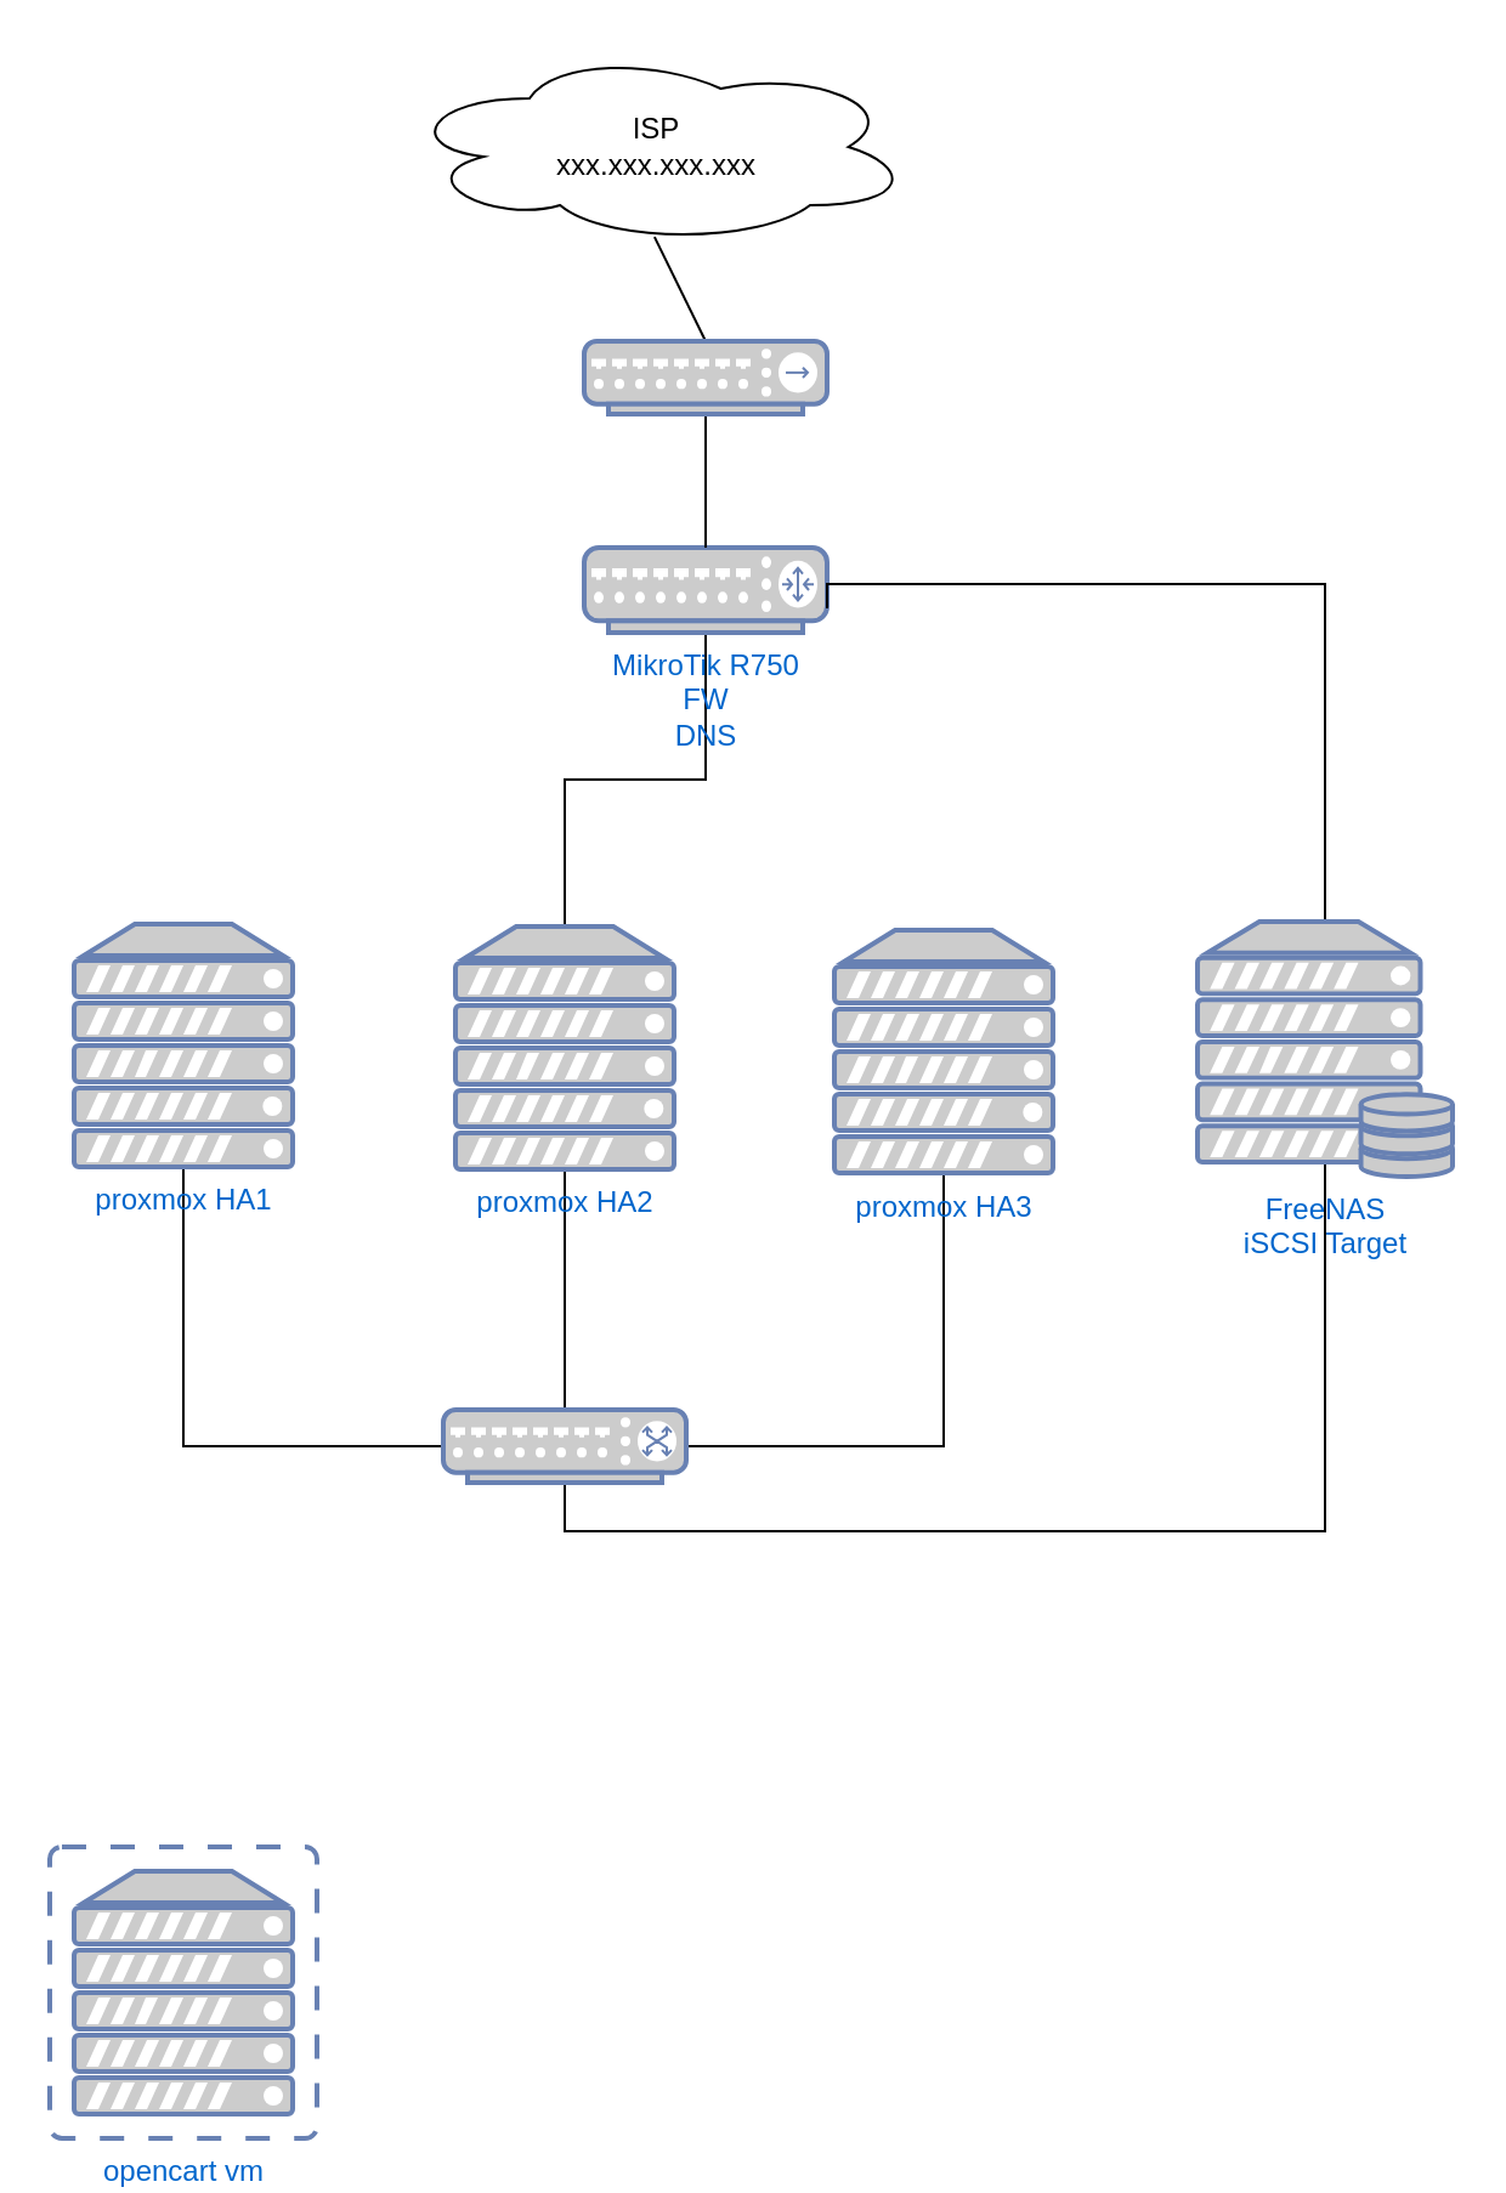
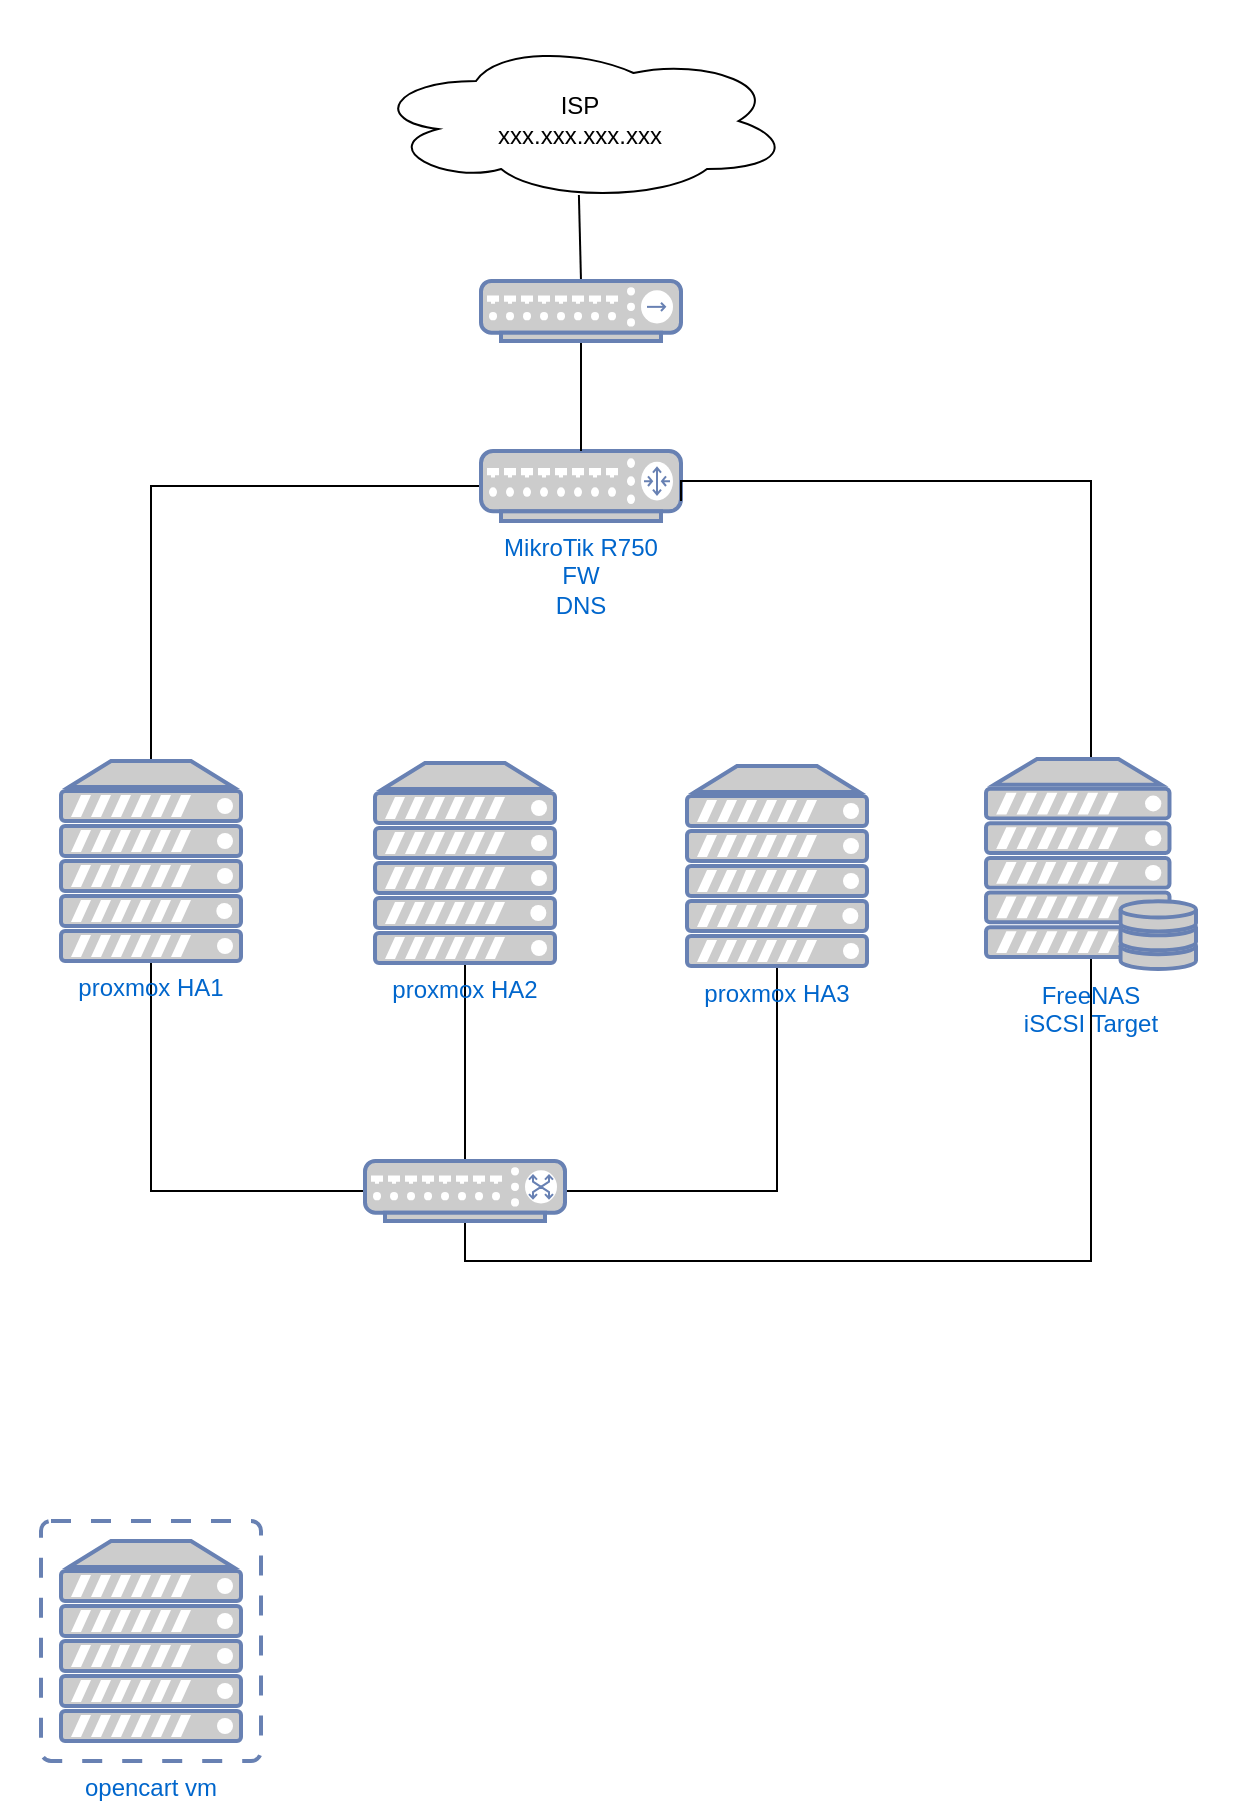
  <mxCell id="0" />
  <mxCell id="1" parent="0" />
- <mxCell id="2" value="ISP&lt;br&gt;xxx.xxx.xxx.xxx&lt;br&gt;" style="ellipse;shape=cloud;whiteSpace=wrap;html=1;" vertex="1" parent="1"><mxGeometry x="165" y="20" width="210" height="80" as="geometry" /></mxCell>
- <mxCell id="3" style="edgeStyle=orthogonalEdgeStyle;rounded=0;orthogonalLoop=1;jettySize=auto;html=1;endArrow=none;endFill=0;" edge="1" parent="1" source="4" target="14"><mxGeometry relative="1" as="geometry" /></mxCell>
+ <mxCell id="2" value="ISP&lt;br&gt;xxx.xxx.xxx.xxx&lt;br&gt;" style="ellipse;shape=cloud;whiteSpace=wrap;html=1;" vertex="1" parent="1"><mxGeometry x="185" y="20" width="210" height="80" as="geometry" /></mxCell>
+ <mxCell id="3" style="edgeStyle=orthogonalEdgeStyle;rounded=0;orthogonalLoop=1;jettySize=auto;html=1;entryX=0.5;entryY=0;entryDx=0;entryDy=0;entryPerimeter=0;endArrow=none;endFill=0;" edge="1" parent="1" source="4" target="16"><mxGeometry relative="1" as="geometry" /></mxCell>
  <mxCell id="4" value="MikroTik R750&lt;br&gt;FW&lt;br&gt;DNS&lt;br&gt;" style="fontColor=#0066CC;verticalAlign=top;verticalLabelPosition=bottom;labelPosition=center;align=center;html=1;outlineConnect=0;fillColor=#CCCCCC;strokeColor=#6881B3;gradientColor=none;gradientDirection=north;strokeWidth=2;shape=mxgraph.networks.router;" vertex="1" parent="1"><mxGeometry x="240" y="225" width="100" height="35" as="geometry" /></mxCell>
  <mxCell id="5" style="edgeStyle=none;rounded=0;orthogonalLoop=1;jettySize=auto;html=1;exitX=0.5;exitY=0;exitDx=0;exitDy=0;exitPerimeter=0;entryX=0.495;entryY=0.963;entryDx=0;entryDy=0;entryPerimeter=0;endArrow=none;endFill=0;" edge="1" parent="1" source="7" target="2"><mxGeometry relative="1" as="geometry" /></mxCell>
  <mxCell id="6" style="edgeStyle=none;rounded=0;orthogonalLoop=1;jettySize=auto;html=1;exitX=0.5;exitY=1;exitDx=0;exitDy=0;exitPerimeter=0;entryX=0.5;entryY=0;entryDx=0;entryDy=0;entryPerimeter=0;endArrow=none;endFill=0;" edge="1" parent="1" source="7" target="4"><mxGeometry relative="1" as="geometry" /></mxCell>
  <mxCell id="7" value="" style="fontColor=#0066CC;verticalAlign=top;verticalLabelPosition=bottom;labelPosition=center;align=center;html=1;outlineConnect=0;fillColor=#CCCCCC;strokeColor=#6881B3;gradientColor=none;gradientDirection=north;strokeWidth=2;shape=mxgraph.networks.hub;" vertex="1" parent="1"><mxGeometry x="240" y="140" width="100" height="30" as="geometry" /></mxCell>
  <mxCell id="8" style="edgeStyle=orthogonalEdgeStyle;rounded=0;orthogonalLoop=1;jettySize=auto;html=1;exitX=0.5;exitY=1;exitDx=0;exitDy=0;exitPerimeter=0;entryX=1;entryY=0.5;entryDx=0;entryDy=0;entryPerimeter=0;endArrow=none;endFill=0;" edge="1" parent="1" source="9" target="17"><mxGeometry relative="1" as="geometry" /></mxCell>
  <mxCell id="9" value="proxmox HA3" style="fontColor=#0066CC;verticalAlign=top;verticalLabelPosition=bottom;labelPosition=center;align=center;html=1;outlineConnect=0;fillColor=#CCCCCC;strokeColor=#6881B3;gradientColor=none;gradientDirection=north;strokeWidth=2;shape=mxgraph.networks.server;" vertex="1" parent="1"><mxGeometry x="343" y="382.5" width="90" height="100" as="geometry" /></mxCell>
  <mxCell id="10" style="edgeStyle=orthogonalEdgeStyle;rounded=0;orthogonalLoop=1;jettySize=auto;html=1;exitX=0.5;exitY=0.94;exitDx=0;exitDy=0;exitPerimeter=0;entryX=0.5;entryY=1;entryDx=0;entryDy=0;entryPerimeter=0;endArrow=none;endFill=0;" edge="1" parent="1" source="12" target="17"><mxGeometry relative="1" as="geometry"><Array as="points"><mxPoint x="545" y="630" /><mxPoint x="232" y="630" /></Array></mxGeometry></mxCell>
  <mxCell id="11" style="edgeStyle=orthogonalEdgeStyle;rounded=0;orthogonalLoop=1;jettySize=auto;html=1;endArrow=none;endFill=0;" edge="1" parent="1" source="12"><mxGeometry relative="1" as="geometry"><mxPoint x="340" y="250" as="targetPoint" /><Array as="points"><mxPoint x="545" y="240" /><mxPoint x="340" y="240" /></Array></mxGeometry></mxCell>
  <mxCell id="12" value="FreeNAS&lt;br&gt;iSCSI Target&lt;br&gt;" style="fontColor=#0066CC;verticalAlign=top;verticalLabelPosition=bottom;labelPosition=center;align=center;html=1;outlineConnect=0;fillColor=#CCCCCC;strokeColor=#6881B3;gradientColor=none;gradientDirection=north;strokeWidth=2;shape=mxgraph.networks.server_storage;" vertex="1" parent="1"><mxGeometry x="492.5" y="379" width="105" height="105" as="geometry" /></mxCell>
  <mxCell id="13" style="edgeStyle=orthogonalEdgeStyle;rounded=0;orthogonalLoop=1;jettySize=auto;html=1;exitX=0.5;exitY=1;exitDx=0;exitDy=0;exitPerimeter=0;endArrow=none;endFill=0;" edge="1" parent="1" source="14" target="17"><mxGeometry relative="1" as="geometry" /></mxCell>
  <mxCell id="14" value="proxmox HA2" style="fontColor=#0066CC;verticalAlign=top;verticalLabelPosition=bottom;labelPosition=center;align=center;html=1;outlineConnect=0;fillColor=#CCCCCC;strokeColor=#6881B3;gradientColor=none;gradientDirection=north;strokeWidth=2;shape=mxgraph.networks.server;" vertex="1" parent="1"><mxGeometry x="187" y="381" width="90" height="100" as="geometry" /></mxCell>
  <mxCell id="15" style="edgeStyle=orthogonalEdgeStyle;rounded=0;orthogonalLoop=1;jettySize=auto;html=1;entryX=0;entryY=0.5;entryDx=0;entryDy=0;entryPerimeter=0;endArrow=none;endFill=0;" edge="1" parent="1" source="16" target="17"><mxGeometry relative="1" as="geometry"><Array as="points"><mxPoint x="75" y="595" /></Array></mxGeometry></mxCell>
  <mxCell id="16" value="proxmox HA1" style="fontColor=#0066CC;verticalAlign=top;verticalLabelPosition=bottom;labelPosition=center;align=center;html=1;outlineConnect=0;fillColor=#CCCCCC;strokeColor=#6881B3;gradientColor=none;gradientDirection=north;strokeWidth=2;shape=mxgraph.networks.server;" vertex="1" parent="1"><mxGeometry x="30" y="380" width="90" height="100" as="geometry" /></mxCell>
  <mxCell id="17" value="" style="fontColor=#0066CC;verticalAlign=top;verticalLabelPosition=bottom;labelPosition=center;align=center;html=1;outlineConnect=0;fillColor=#CCCCCC;strokeColor=#6881B3;gradientColor=none;gradientDirection=north;strokeWidth=2;shape=mxgraph.networks.switch;" vertex="1" parent="1"><mxGeometry x="182" y="580" width="100" height="30" as="geometry" /></mxCell>
  <mxCell id="18" value="opencart vm" style="fontColor=#0066CC;verticalAlign=top;verticalLabelPosition=bottom;labelPosition=center;align=center;html=1;outlineConnect=0;fillColor=#CCCCCC;strokeColor=#6881B3;gradientColor=none;gradientDirection=north;strokeWidth=2;shape=mxgraph.networks.virtual_server;" vertex="1" parent="1"><mxGeometry x="20" y="760" width="110" height="120" as="geometry" /></mxCell>
